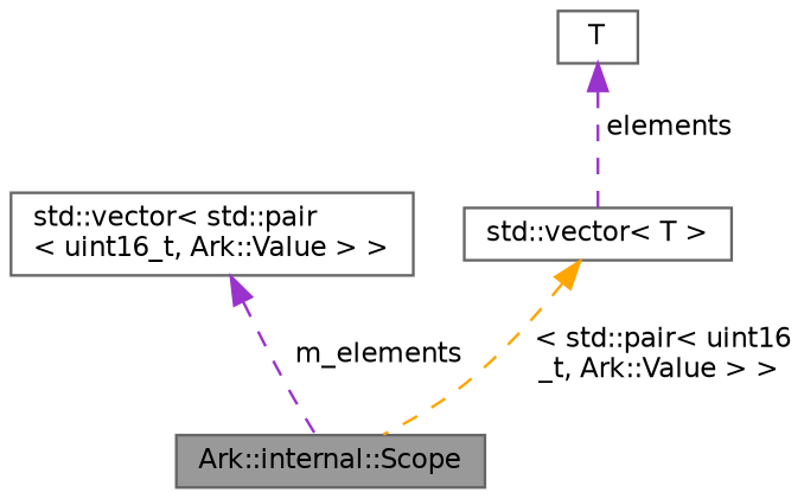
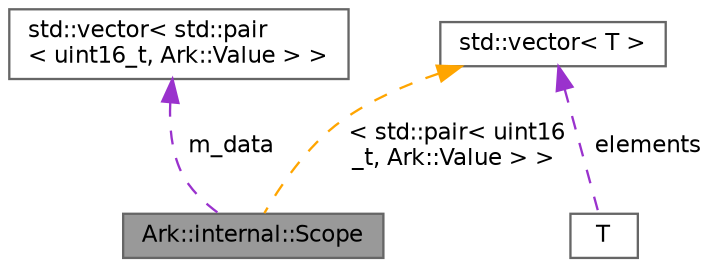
  digraph {
    node [color=gray40 fillcolor=white fontname=Helvetica fontsize=10 shape=box style=filled]
    edge [color=darkorchid3 dir=back fontname=Helvetica fontsize=10 labelfontname=Helvetica labelfontsize=10 style=dashed]
    n1 [fillcolor=grey60 fontcolor=black height=0.2 label="Ark::internal::Scope" width=0.4]
    n2 [height=0.2 label="std::vector\< std::pair\l\< uint16_t, Ark::Value \> \>" width=0.4]
    n3 [height=0.2 label="std::vector\< T \>" width=0.4]
    n4 [height=0.2 label=T width=0.4]
-   n2 -> n1 [label=" m_elements"]
+   n2 -> n1 [label=" m_data"]
    n3 -> n1 [color=orange label=" \< std::pair\< uint16\l_t, Ark::Value \> \>"]
-   n4 -> n3 [label=" elements"]
+   n3 -> n4 [label=" elements"]
  }
